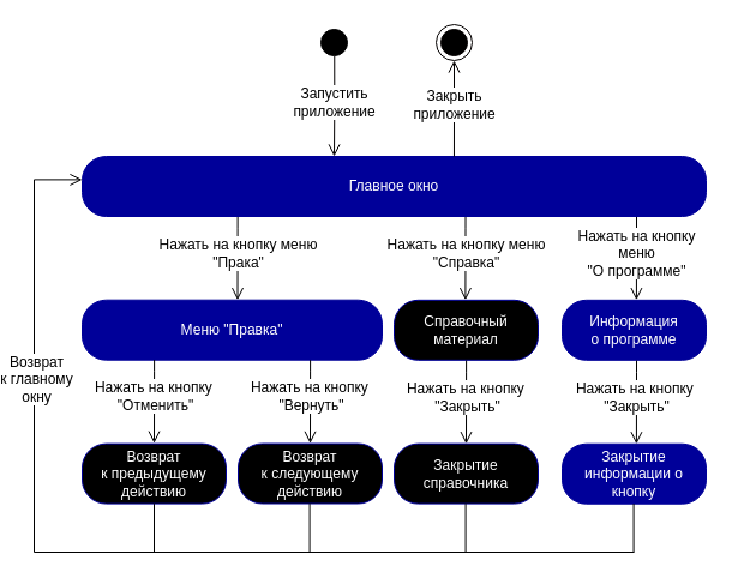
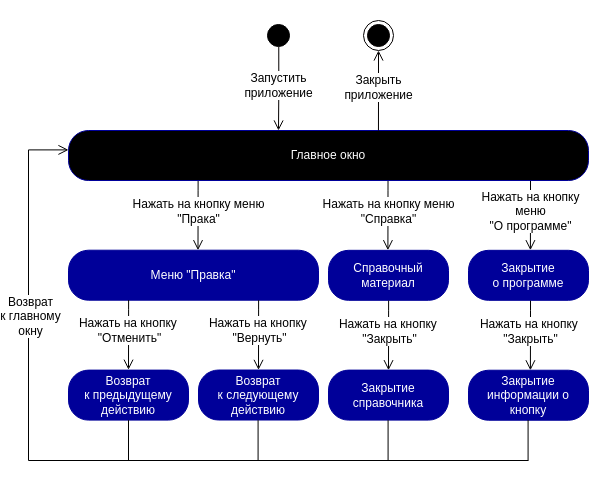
  <mxCell id="0" />
  <mxCell id="1" parent="0" />
  <mxCell id="2" value="Меню &quot;Правка&quot;" style="rounded=1;whiteSpace=wrap;html=1;arcSize=40;fontColor=#FFFFFF;fillColor=#000099;strokeColor=#000099;" parent="1" vertex="1"><mxGeometry x="60" y="249.7" width="250" height="50" as="geometry" /></mxCell>
  <mxCell id="3" value="" style="edgeStyle=orthogonalEdgeStyle;html=1;verticalAlign=bottom;endArrow=open;endSize=8;strokeColor=#000000;rounded=0;fontSize=10;exitX=0.097;exitY=1.006;exitDx=0;exitDy=0;exitPerimeter=0;entryX=0.154;entryY=0;entryDx=0;entryDy=0;entryPerimeter=0;" parent="1" edge="1"><mxGeometry relative="1" as="geometry"><mxPoint x="189.503" y="249.7" as="targetPoint" /><mxPoint x="189.61" y="180" as="sourcePoint" /><Array as="points"><mxPoint x="189.44" y="189.7" /></Array></mxGeometry></mxCell>
  <mxCell id="4" value="Нажать на кнопку меню&lt;br&gt;&quot;Прака&quot;" style="edgeLabel;html=1;align=center;verticalAlign=middle;resizable=0;points=[];fontSize=12;labelBackgroundColor=default;" parent="3" vertex="1" connectable="0"><mxGeometry x="-0.252" y="2" relative="1" as="geometry"><mxPoint x="-2" y="4" as="offset" /></mxGeometry></mxCell>
  <mxCell id="5" value="" style="edgeStyle=orthogonalEdgeStyle;html=1;verticalAlign=bottom;endArrow=open;endSize=8;strokeColor=#000000;rounded=0;fontSize=10;exitX=0.097;exitY=1.006;exitDx=0;exitDy=0;exitPerimeter=0;entryX=0.154;entryY=0;entryDx=0;entryDy=0;entryPerimeter=0;" parent="1" edge="1"><mxGeometry relative="1" as="geometry"><mxPoint x="120.003" y="369.22" as="targetPoint" /><mxPoint x="120.11" y="299.52" as="sourcePoint" /><Array as="points"><mxPoint x="119.94" y="309.22" /></Array></mxGeometry></mxCell>
  <mxCell id="6" value="Нажать на кнопку&amp;nbsp;&lt;br&gt;&quot;Отменить&quot;" style="edgeLabel;html=1;align=center;verticalAlign=middle;resizable=0;points=[];fontSize=12;labelBackgroundColor=default;" parent="5" vertex="1" connectable="0"><mxGeometry x="-0.252" y="2" relative="1" as="geometry"><mxPoint x="-2" y="4" as="offset" /></mxGeometry></mxCell>
  <mxCell id="7" value="" style="edgeStyle=orthogonalEdgeStyle;html=1;verticalAlign=bottom;endArrow=open;endSize=8;strokeColor=#000000;rounded=0;fontSize=10;exitX=0.097;exitY=1.006;exitDx=0;exitDy=0;exitPerimeter=0;entryX=0.154;entryY=0;entryDx=0;entryDy=0;entryPerimeter=0;" parent="1" edge="1"><mxGeometry relative="1" as="geometry"><mxPoint x="250.003" y="369.4" as="targetPoint" /><mxPoint x="250.11" y="299.7" as="sourcePoint" /><Array as="points"><mxPoint x="249.94" y="309.4" /></Array></mxGeometry></mxCell>
  <mxCell id="8" value="Нажать на кнопку&amp;nbsp;&lt;br&gt;&quot;Вернуть&quot;" style="edgeLabel;html=1;align=center;verticalAlign=middle;resizable=0;points=[];fontSize=12;labelBackgroundColor=default;" parent="7" vertex="1" connectable="0"><mxGeometry x="-0.252" y="2" relative="1" as="geometry"><mxPoint x="-2" y="4" as="offset" /></mxGeometry></mxCell>
- <mxCell id="9" value="Возврат &lt;br&gt;к предыдущему&lt;br&gt;действию" style="rounded=1;whiteSpace=wrap;html=1;arcSize=40;fontColor=#FFFFFF;fillColor=#000000;strokeColor=#000099;" parent="1" vertex="1"><mxGeometry x="60" y="369.61" width="120" height="50" as="geometry" /></mxCell>
- <mxCell id="10" value="Возврат &lt;br&gt;к следующему&lt;br&gt;действию" style="rounded=1;whiteSpace=wrap;html=1;arcSize=40;fontColor=#FFFFFF;fillColor=#000000;strokeColor=#000099;" parent="1" vertex="1"><mxGeometry x="190" y="369.52" width="120" height="50" as="geometry" /></mxCell>
+ <mxCell id="9" value="Возврат &lt;br&gt;к предыдущему&lt;br&gt;действию" style="rounded=1;whiteSpace=wrap;html=1;arcSize=40;fontColor=#FFFFFF;fillColor=#000099;strokeColor=#000099;" parent="1" vertex="1"><mxGeometry x="60" y="369.61" width="120" height="50" as="geometry" /></mxCell>
+ <mxCell id="10" value="Возврат &lt;br&gt;к следующему&lt;br&gt;действию" style="rounded=1;whiteSpace=wrap;html=1;arcSize=40;fontColor=#FFFFFF;fillColor=#000099;strokeColor=#000099;" parent="1" vertex="1"><mxGeometry x="190" y="369.52" width="120" height="50" as="geometry" /></mxCell>
  <mxCell id="11" value="" style="edgeStyle=orthogonalEdgeStyle;html=1;verticalAlign=bottom;endArrow=open;endSize=8;strokeColor=#000000;rounded=0;fontSize=10;exitX=0.097;exitY=1.006;exitDx=0;exitDy=0;exitPerimeter=0;entryX=0.154;entryY=0;entryDx=0;entryDy=0;entryPerimeter=0;" parent="1" edge="1"><mxGeometry relative="1" as="geometry"><mxPoint x="379.413" y="249.7" as="targetPoint" /><mxPoint x="379.52" y="180" as="sourcePoint" /><Array as="points"><mxPoint x="379.35" y="189.7" /></Array></mxGeometry></mxCell>
  <mxCell id="12" value="Нажать на кнопку меню&lt;br&gt;&quot;Справка&quot;" style="edgeLabel;html=1;align=center;verticalAlign=middle;resizable=0;points=[];fontSize=12;labelBackgroundColor=default;" parent="11" vertex="1" connectable="0"><mxGeometry x="-0.252" y="2" relative="1" as="geometry"><mxPoint x="-2" y="4" as="offset" /></mxGeometry></mxCell>
- <mxCell id="13" value="Справочный &lt;br&gt;материал" style="rounded=1;whiteSpace=wrap;html=1;arcSize=40;fontColor=#FFFFFF;fillColor=#000000;strokeColor=#000099;" parent="1" vertex="1"><mxGeometry x="320" y="249.82" width="120" height="50" as="geometry" /></mxCell>
+ <mxCell id="13" value="Справочный &lt;br&gt;материал" style="rounded=1;whiteSpace=wrap;html=1;arcSize=40;fontColor=#FFFFFF;fillColor=#000099;strokeColor=#000099;" parent="1" vertex="1"><mxGeometry x="320" y="249.82" width="120" height="50" as="geometry" /></mxCell>
  <mxCell id="14" value="" style="edgeStyle=orthogonalEdgeStyle;html=1;verticalAlign=bottom;endArrow=open;endSize=8;strokeColor=#000000;rounded=0;fontSize=10;exitX=0.097;exitY=1.006;exitDx=0;exitDy=0;exitPerimeter=0;entryX=0.154;entryY=0;entryDx=0;entryDy=0;entryPerimeter=0;" parent="1" edge="1"><mxGeometry relative="1" as="geometry"><mxPoint x="380.003" y="369.7" as="targetPoint" /><mxPoint x="380.11" y="300" as="sourcePoint" /><Array as="points"><mxPoint x="379.94" y="309.7" /></Array></mxGeometry></mxCell>
  <mxCell id="15" value="Нажать на кнопку&amp;nbsp;&lt;br&gt;&quot;Закрыть&quot;" style="edgeLabel;html=1;align=center;verticalAlign=middle;resizable=0;points=[];fontSize=12;labelBackgroundColor=default;" parent="14" vertex="1" connectable="0"><mxGeometry x="-0.252" y="2" relative="1" as="geometry"><mxPoint x="-2" y="4" as="offset" /></mxGeometry></mxCell>
- <mxCell id="16" value="Закрытие справочника" style="rounded=1;whiteSpace=wrap;html=1;arcSize=40;fontColor=#FFFFFF;fillColor=#000000;strokeColor=#000099;" parent="1" vertex="1"><mxGeometry x="320" y="369.61" width="120" height="50" as="geometry" /></mxCell>
+ <mxCell id="16" value="Закрытие справочника" style="rounded=1;whiteSpace=wrap;html=1;arcSize=40;fontColor=#FFFFFF;fillColor=#000099;strokeColor=#000099;" parent="1" vertex="1"><mxGeometry x="320" y="369.61" width="120" height="50" as="geometry" /></mxCell>
  <mxCell id="17" value="" style="edgeStyle=orthogonalEdgeStyle;html=1;verticalAlign=bottom;endArrow=open;endSize=8;strokeColor=#000000;rounded=0;fontSize=10;exitX=0.097;exitY=1.006;exitDx=0;exitDy=0;exitPerimeter=0;entryX=0.154;entryY=0;entryDx=0;entryDy=0;entryPerimeter=0;" parent="1" edge="1"><mxGeometry relative="1" as="geometry"><mxPoint x="521.913" y="249.7" as="targetPoint" /><mxPoint x="522.02" y="180" as="sourcePoint" /><Array as="points"><mxPoint x="521.85" y="189.7" /></Array></mxGeometry></mxCell>
  <mxCell id="18" value="Нажать на кнопку &lt;br&gt;меню&lt;br&gt;&quot;О программе&quot;" style="edgeLabel;html=1;align=center;verticalAlign=middle;resizable=0;points=[];fontSize=12;labelBackgroundColor=default;" parent="17" vertex="1" connectable="0"><mxGeometry x="-0.252" y="2" relative="1" as="geometry"><mxPoint x="-2" y="4" as="offset" /></mxGeometry></mxCell>
- <mxCell id="19" value="Информация &lt;br&gt;о программе" style="rounded=1;whiteSpace=wrap;html=1;arcSize=40;fontColor=#FFFFFF;fillColor=#000099;strokeColor=#000099;" parent="1" vertex="1"><mxGeometry x="460" y="249.82" width="120" height="50" as="geometry" /></mxCell>
+ <mxCell id="19" value="Закрытие &lt;br&gt;о программе" style="rounded=1;whiteSpace=wrap;html=1;arcSize=40;fontColor=#FFFFFF;fillColor=#000099;strokeColor=#000099;" parent="1" vertex="1"><mxGeometry x="460" y="249.82" width="120" height="50" as="geometry" /></mxCell>
  <mxCell id="20" value="" style="edgeStyle=orthogonalEdgeStyle;html=1;verticalAlign=bottom;endArrow=open;endSize=8;strokeColor=#000000;rounded=0;fontSize=10;exitX=0.097;exitY=1.006;exitDx=0;exitDy=0;exitPerimeter=0;entryX=0.154;entryY=0;entryDx=0;entryDy=0;entryPerimeter=0;" parent="1" edge="1"><mxGeometry relative="1" as="geometry"><mxPoint x="521.913" y="369.82" as="targetPoint" /><mxPoint x="522.02" y="300.12" as="sourcePoint" /><Array as="points"><mxPoint x="521.85" y="309.82" /></Array></mxGeometry></mxCell>
  <mxCell id="21" value="Нажать на кнопку&amp;nbsp;&lt;br&gt;&quot;Закрыть&quot;" style="edgeLabel;html=1;align=center;verticalAlign=middle;resizable=0;points=[];fontSize=12;labelBackgroundColor=default;" parent="20" vertex="1" connectable="0"><mxGeometry x="-0.252" y="2" relative="1" as="geometry"><mxPoint x="-2" y="4" as="offset" /></mxGeometry></mxCell>
  <mxCell id="22" value="Закрытие информации о кнопку" style="rounded=1;whiteSpace=wrap;html=1;arcSize=40;fontColor=#FFFFFF;fillColor=#000099;strokeColor=#000099;" parent="1" vertex="1"><mxGeometry x="460" y="369.73" width="120" height="50" as="geometry" /></mxCell>
- <mxCell id="23" value="&lt;span&gt;Главное окно&lt;/span&gt;" style="rounded=1;whiteSpace=wrap;html=1;arcSize=40;fontColor=#FFFFFF;fillColor=#000099;strokeColor=#000099;" parent="1" vertex="1"><mxGeometry x="60" y="130" width="520" height="50" as="geometry" /></mxCell>
+ <mxCell id="23" value="&lt;span&gt;Главное окно&lt;/span&gt;" style="rounded=1;whiteSpace=wrap;html=1;arcSize=40;fontColor=#FFFFFF;fillColor=#000000;strokeColor=#000099;" parent="1" vertex="1"><mxGeometry x="60" y="130" width="520" height="50" as="geometry" /></mxCell>
  <mxCell id="24" value="" style="ellipse;html=1;shape=startState;fillColor=#000000;strokeColor=#000000;fontColor=#000099;" parent="1" vertex="1"><mxGeometry x="255" y="20" width="30" height="30" as="geometry" /></mxCell>
  <mxCell id="25" value="&lt;font style=&quot;font-size: 12px&quot;&gt;Запустить &lt;br&gt;приложение&lt;/font&gt;" style="edgeStyle=orthogonalEdgeStyle;html=1;verticalAlign=bottom;endArrow=open;endSize=8;strokeColor=#030000;rounded=0;exitX=0.509;exitY=0.876;exitDx=0;exitDy=0;exitPerimeter=0;spacingBottom=-14;fontSize=11;" parent="1" source="24" edge="1"><mxGeometry relative="1" as="geometry"><mxPoint x="270" y="130" as="targetPoint" /><mxPoint x="240" y="90" as="sourcePoint" /></mxGeometry></mxCell>
  <mxCell id="26" value="&lt;font style=&quot;font-size: 12px&quot;&gt;Закрыть&lt;br&gt;приложение&lt;/font&gt;" style="edgeStyle=orthogonalEdgeStyle;html=1;verticalAlign=bottom;endArrow=open;endSize=8;strokeColor=#030000;rounded=0;spacingBottom=-14;fontSize=11;entryX=0.5;entryY=1;entryDx=0;entryDy=0;exitX=0.781;exitY=0;exitDx=0;exitDy=0;exitPerimeter=0;" parent="1" target="27" edge="1"><mxGeometry relative="1" as="geometry"><mxPoint x="465" y="100" as="targetPoint" /><mxPoint x="369.96" y="130" as="sourcePoint" /><Array as="points"><mxPoint x="370" y="90" /><mxPoint x="370" y="90" /></Array></mxGeometry></mxCell>
  <mxCell id="27" value="" style="ellipse;html=1;shape=endState;fillColor=#000000;strokeColor=#030000;" parent="1" vertex="1"><mxGeometry x="355" y="20" width="30" height="30" as="geometry" /></mxCell>
  <mxCell id="28" value="" style="endArrow=none;html=1;rounded=0;" parent="1" edge="1"><mxGeometry width="50" height="50" relative="1" as="geometry"><mxPoint x="20" y="460" as="sourcePoint" /><mxPoint x="520" y="460" as="targetPoint" /></mxGeometry></mxCell>
  <mxCell id="29" value="" style="edgeStyle=orthogonalEdgeStyle;html=1;verticalAlign=bottom;endArrow=open;endSize=8;strokeColor=#000000;rounded=0;fontSize=10;entryX=0;entryY=0.388;entryDx=0;entryDy=0;entryPerimeter=0;" parent="1" target="23" edge="1"><mxGeometry relative="1" as="geometry"><mxPoint x="-130" y="150" as="targetPoint" /><mxPoint x="20" y="460" as="sourcePoint" /><Array as="points"><mxPoint x="20" y="460" /><mxPoint x="20" y="149" /></Array></mxGeometry></mxCell>
  <mxCell id="30" value="&lt;font style=&quot;font-size: 12px&quot;&gt;Возврат&lt;br&gt;к главному&lt;br&gt;окну&lt;br&gt;&lt;/font&gt;" style="edgeLabel;html=1;align=center;verticalAlign=middle;resizable=0;points=[];" parent="29" vertex="1" connectable="0"><mxGeometry x="-0.171" y="-1" relative="1" as="geometry"><mxPoint as="offset" /></mxGeometry></mxCell>
  <mxCell id="31" value="" style="endArrow=none;html=1;rounded=0;entryX=0.5;entryY=1;entryDx=0;entryDy=0;" parent="1" target="9" edge="1"><mxGeometry width="50" height="50" relative="1" as="geometry"><mxPoint x="120" y="460" as="sourcePoint" /><mxPoint x="270" y="410" as="targetPoint" /></mxGeometry></mxCell>
  <mxCell id="32" value="" style="endArrow=none;html=1;rounded=0;entryX=0.5;entryY=1;entryDx=0;entryDy=0;" parent="1" edge="1"><mxGeometry width="50" height="50" relative="1" as="geometry"><mxPoint x="249.58" y="460" as="sourcePoint" /><mxPoint x="249.58" y="419.61" as="targetPoint" /></mxGeometry></mxCell>
  <mxCell id="33" value="" style="endArrow=none;html=1;rounded=0;entryX=0.5;entryY=1;entryDx=0;entryDy=0;" parent="1" edge="1"><mxGeometry width="50" height="50" relative="1" as="geometry"><mxPoint x="379.58" y="460" as="sourcePoint" /><mxPoint x="379.58" y="419.61" as="targetPoint" /></mxGeometry></mxCell>
  <mxCell id="34" value="" style="endArrow=none;html=1;rounded=0;entryX=0.5;entryY=1;entryDx=0;entryDy=0;" parent="1" edge="1"><mxGeometry width="50" height="50" relative="1" as="geometry"><mxPoint x="519.58" y="459.91" as="sourcePoint" /><mxPoint x="519.58" y="419.52" as="targetPoint" /></mxGeometry></mxCell>
